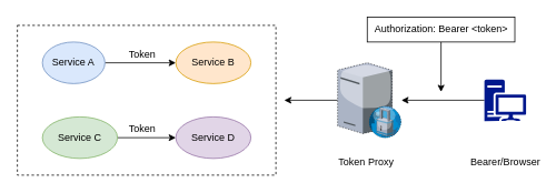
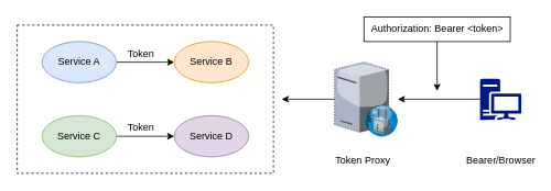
  <mxCell id="0" />
  <mxCell id="1" parent="0" />
  <mxCell id="2" value="" style="rounded=0;whiteSpace=wrap;html=1;dashed=1;" vertex="1" parent="1"><mxGeometry x="20" y="30" width="310" height="180" as="geometry" /></mxCell>
  <mxCell id="3" style="edgeStyle=none;rounded=0;orthogonalLoop=1;jettySize=auto;html=1;exitX=1;exitY=0.5;exitDx=0;exitDy=0;entryX=0;entryY=0.5;entryDx=0;entryDy=0;" edge="1" parent="1" source="4" target="5"><mxGeometry relative="1" as="geometry" /></mxCell>
- <mxCell id="4" value="Service A" style="ellipse;whiteSpace=wrap;html=1;fillColor=#dae8fc;strokeColor=#6c8ebf;" vertex="1" parent="1"><mxGeometry x="50" y="50" width="75" height="50" as="geometry" /></mxCell>
+ <mxCell id="4" value="Service A" style="ellipse;whiteSpace=wrap;html=1;fillColor=#dae8fc;strokeColor=#6c8ebf;" vertex="1" parent="1"><mxGeometry x="50" y="50" width="90" height="50" as="geometry" /></mxCell>
  <mxCell id="5" value="Service B" style="ellipse;whiteSpace=wrap;html=1;fillColor=#ffe6cc;strokeColor=#d79b00;" vertex="1" parent="1"><mxGeometry x="210" y="50" width="90" height="50" as="geometry" /></mxCell>
  <mxCell id="6" style="edgeStyle=none;rounded=0;orthogonalLoop=1;jettySize=auto;html=1;exitX=1;exitY=0.5;exitDx=0;exitDy=0;entryX=0;entryY=0.5;entryDx=0;entryDy=0;" edge="1" parent="1" source="7" target="8"><mxGeometry relative="1" as="geometry" /></mxCell>
  <mxCell id="7" value="Service C" style="ellipse;whiteSpace=wrap;html=1;fillColor=#d5e8d4;strokeColor=#82b366;" vertex="1" parent="1"><mxGeometry x="50" y="140" width="90" height="50" as="geometry" /></mxCell>
  <mxCell id="8" value="Service D" style="ellipse;whiteSpace=wrap;html=1;fillColor=#e1d5e7;strokeColor=#9673a6;" vertex="1" parent="1"><mxGeometry x="210" y="140" width="90" height="50" as="geometry" /></mxCell>
  <mxCell id="9" value="Token" style="text;html=1;strokeColor=none;fillColor=none;align=center;verticalAlign=middle;whiteSpace=wrap;rounded=0;" vertex="1" parent="1"><mxGeometry x="140" y="50" width="60" height="30" as="geometry" /></mxCell>
  <mxCell id="10" value="Token" style="text;html=1;strokeColor=none;fillColor=none;align=center;verticalAlign=middle;whiteSpace=wrap;rounded=0;" vertex="1" parent="1"><mxGeometry x="140" y="140" width="60" height="30" as="geometry" /></mxCell>
  <mxCell id="11" style="edgeStyle=none;rounded=0;orthogonalLoop=1;jettySize=auto;html=1;startArrow=none;startFill=0;endArrow=classic;endFill=1;" edge="1" parent="1" source="12"><mxGeometry relative="1" as="geometry"><mxPoint x="340" y="120" as="targetPoint" /></mxGeometry></mxCell>
  <mxCell id="12" value="" style="verticalLabelPosition=bottom;sketch=0;aspect=fixed;html=1;verticalAlign=top;strokeColor=none;align=center;outlineConnect=0;shape=mxgraph.citrix.proxy_server;dashed=1;" vertex="1" parent="1"><mxGeometry x="404" y="75" width="76.5" height="90" as="geometry" /></mxCell>
  <mxCell id="13" value="Token Proxy" style="text;html=1;strokeColor=none;fillColor=none;align=center;verticalAlign=middle;whiteSpace=wrap;rounded=0;dashed=1;" vertex="1" parent="1"><mxGeometry x="400" y="180" width="77" height="30" as="geometry" /></mxCell>
  <mxCell id="14" style="edgeStyle=none;rounded=0;orthogonalLoop=1;jettySize=auto;html=1;startArrow=none;startFill=0;endArrow=classic;endFill=1;" edge="1" parent="1" source="15" target="12"><mxGeometry relative="1" as="geometry"><mxPoint x="550" y="120" as="targetPoint" /></mxGeometry></mxCell>
  <mxCell id="15" value="" style="sketch=0;aspect=fixed;pointerEvents=1;shadow=0;dashed=0;html=1;strokeColor=none;labelPosition=center;verticalLabelPosition=bottom;verticalAlign=top;align=center;fillColor=#00188D;shape=mxgraph.mscae.enterprise.workstation_client" vertex="1" parent="1"><mxGeometry x="580" y="95" width="50" height="50" as="geometry" /></mxCell>
  <mxCell id="16" value="Bearer/Browser" style="text;html=1;strokeColor=none;fillColor=none;align=center;verticalAlign=middle;whiteSpace=wrap;rounded=0;dashed=1;" vertex="1" parent="1"><mxGeometry x="566.5" y="180" width="77" height="30" as="geometry" /></mxCell>
  <mxCell id="17" style="edgeStyle=none;rounded=0;orthogonalLoop=1;jettySize=auto;html=1;exitX=0.5;exitY=1;exitDx=0;exitDy=0;startArrow=none;startFill=0;endArrow=classic;endFill=1;" edge="1" parent="1" source="18"><mxGeometry relative="1" as="geometry"><mxPoint x="528" y="110" as="targetPoint" /></mxGeometry></mxCell>
  <mxCell id="18" value="Authorization: Bearer &amp;lt;token&amp;gt;" style="text;html=1;strokeColor=default;fillColor=default;align=center;verticalAlign=middle;whiteSpace=wrap;rounded=0;" vertex="1" parent="1"><mxGeometry x="439.5" y="20" width="177" height="30" as="geometry" /></mxCell>
